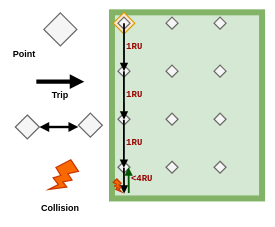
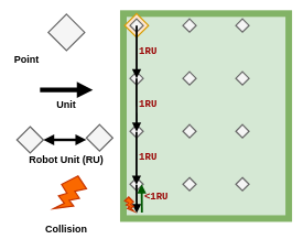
  <mxCell id="0" />
  <mxCell id="1" parent="0" />
  <mxCell id="2" value="" style="rounded=0;whiteSpace=wrap;html=1;strokeColor=#82b366;perimeterSpacing=0;strokeWidth=10;glass=0;shadow=0;sketch=0;fillColor=#D5E8D4;" parent="1" vertex="1"><mxGeometry x="186" y="20" width="250" height="310" as="geometry" /></mxCell>
  <mxCell id="3" value="" style="rhombus;whiteSpace=wrap;html=1;strokeWidth=2;fillColor=#ffe6cc;strokeColor=#d79b00;" parent="1" vertex="1"><mxGeometry x="188" y="20" width="36" height="36" as="geometry" /></mxCell>
  <mxCell id="4" value="" style="rhombus;whiteSpace=wrap;html=1;strokeWidth=2;fillColor=#f5f5f5;strokeColor=#666666;fontColor=#333333;" parent="1" vertex="1"><mxGeometry x="196" y="268" width="20" height="20" as="geometry" /></mxCell>
  <mxCell id="5" value="" style="rhombus;whiteSpace=wrap;html=1;strokeWidth=2;fillColor=#f5f5f5;strokeColor=#666666;fontColor=#333333;" parent="1" vertex="1"><mxGeometry x="276" y="188" width="20" height="20" as="geometry" /></mxCell>
  <mxCell id="6" value="" style="rhombus;whiteSpace=wrap;html=1;strokeWidth=2;fillColor=#f5f5f5;strokeColor=#666666;fontColor=#333333;" parent="1" vertex="1"><mxGeometry x="356" y="188" width="20" height="20" as="geometry" /></mxCell>
  <mxCell id="7" value="" style="rhombus;whiteSpace=wrap;html=1;strokeWidth=2;fillColor=#f5f5f5;strokeColor=#666666;fontColor=#333333;" parent="1" vertex="1"><mxGeometry x="196" y="188" width="20" height="20" as="geometry" /></mxCell>
  <mxCell id="8" value="" style="rhombus;whiteSpace=wrap;html=1;strokeWidth=2;fillColor=#f5f5f5;strokeColor=#666666;fontColor=#333333;" parent="1" vertex="1"><mxGeometry x="276" y="108" width="20" height="20" as="geometry" /></mxCell>
  <mxCell id="9" value="" style="rhombus;whiteSpace=wrap;html=1;strokeWidth=2;fillColor=#f5f5f5;strokeColor=#666666;fontColor=#333333;" parent="1" vertex="1"><mxGeometry x="356" y="108" width="20" height="20" as="geometry" /></mxCell>
  <mxCell id="10" value="" style="rhombus;whiteSpace=wrap;html=1;strokeWidth=2;fillColor=#f5f5f5;strokeColor=#666666;fontColor=#333333;" parent="1" vertex="1"><mxGeometry x="196" y="108" width="20" height="20" as="geometry" /></mxCell>
  <mxCell id="11" value="" style="rhombus;whiteSpace=wrap;html=1;strokeWidth=2;fillColor=#f5f5f5;strokeColor=#666666;fontColor=#333333;" parent="1" vertex="1"><mxGeometry x="276" y="28" width="20" height="20" as="geometry" /></mxCell>
  <mxCell id="12" value="" style="rhombus;whiteSpace=wrap;html=1;strokeWidth=2;fillColor=#f5f5f5;strokeColor=#666666;fontColor=#333333;" parent="1" vertex="1"><mxGeometry x="356" y="28" width="20" height="20" as="geometry" /></mxCell>
  <mxCell id="13" value="" style="rhombus;whiteSpace=wrap;html=1;strokeWidth=2;fillColor=#f5f5f5;strokeColor=#666666;fontColor=#333333;" parent="1" vertex="1"><mxGeometry x="196" y="28" width="20" height="20" as="geometry" /></mxCell>
  <mxCell id="14" value="" style="rhombus;whiteSpace=wrap;html=1;strokeWidth=2;fillColor=#f5f5f5;strokeColor=#666666;fontColor=#333333;" parent="1" vertex="1"><mxGeometry x="276" y="268" width="20" height="20" as="geometry" /></mxCell>
  <mxCell id="15" value="" style="rhombus;whiteSpace=wrap;html=1;strokeWidth=2;fillColor=#f5f5f5;strokeColor=#666666;fontColor=#333333;" parent="1" vertex="1"><mxGeometry x="356" y="268" width="20" height="20" as="geometry" /></mxCell>
  <mxCell id="16" value="" style="rhombus;whiteSpace=wrap;html=1;strokeWidth=2;fillColor=#f5f5f5;strokeColor=#666666;fontColor=#333333;" parent="1" vertex="1"><mxGeometry x="25" y="191" width="40" height="40" as="geometry" /></mxCell>
  <mxCell id="17" value="" style="endArrow=block;html=1;strokeWidth=7;endFill=1;fontSize=11;" parent="1" edge="1"><mxGeometry width="50" height="50" relative="1" as="geometry"><mxPoint x="60" y="135.5" as="sourcePoint" /><mxPoint x="140" y="135.5" as="targetPoint" /></mxGeometry></mxCell>
  <mxCell id="18" value="" style="rhombus;whiteSpace=wrap;html=1;strokeWidth=2;fillColor=#f5f5f5;strokeColor=#666666;fontColor=#333333;" parent="1" vertex="1"><mxGeometry x="72.5" y="21" width="55" height="55" as="geometry" /></mxCell>
  <mxCell id="19" value="Point" style="text;html=1;strokeColor=none;fillColor=none;align=center;verticalAlign=middle;whiteSpace=wrap;rounded=0;fontSize=15;fontStyle=1" parent="1" vertex="1"><mxGeometry x="20" y="78.5" width="40" height="20" as="geometry" /></mxCell>
- <mxCell id="20" value="Trip" style="text;html=1;strokeColor=none;fillColor=none;align=center;verticalAlign=middle;whiteSpace=wrap;rounded=0;fontSize=15;fontStyle=1" parent="1" vertex="1"><mxGeometry x="55" y="146.5" width="90" height="20" as="geometry" /></mxCell>
+ <mxCell id="20" value="Unit" style="text;html=1;strokeColor=none;fillColor=none;align=center;verticalAlign=middle;whiteSpace=wrap;rounded=0;fontSize=15;fontStyle=1" parent="1" vertex="1"><mxGeometry x="55" y="146.5" width="90" height="20" as="geometry" /></mxCell>
  <mxCell id="21" value="" style="rhombus;whiteSpace=wrap;html=1;strokeWidth=2;fillColor=#f5f5f5;strokeColor=#666666;fontColor=#333333;" parent="1" vertex="1"><mxGeometry x="130" y="188" width="40" height="40" as="geometry" /></mxCell>
  <mxCell id="22" value="" style="endArrow=block;startArrow=block;html=1;strokeWidth=4;fontSize=11;entryX=0;entryY=0.5;entryDx=0;entryDy=0;exitX=1;exitY=0.5;exitDx=0;exitDy=0;startFill=1;endFill=1;" parent="1" source="16" edge="1"><mxGeometry width="50" height="50" relative="1" as="geometry"><mxPoint x="-95" y="271" as="sourcePoint" /><mxPoint x="130" y="211" as="targetPoint" /></mxGeometry></mxCell>
+ <mxCell id="23" value="Robot Unit (RU)" style="text;html=1;strokeColor=none;fillColor=none;align=center;verticalAlign=middle;whiteSpace=wrap;rounded=0;fontSize=15;fontStyle=1" parent="1" vertex="1"><mxGeometry x="35" y="231" width="130" height="20" as="geometry" /></mxCell>
  <mxCell id="24" value="" style="verticalLabelPosition=bottom;verticalAlign=top;html=1;shape=mxgraph.basic.flash;strokeWidth=2;fillColor=#fa6800;strokeColor=#C73500;rotation=15;fontColor=#ffffff;" parent="1" vertex="1"><mxGeometry x="87.5" y="264" width="40" height="57" as="geometry" /></mxCell>
  <mxCell id="25" value="Collision" style="text;html=1;strokeColor=none;fillColor=none;align=center;verticalAlign=middle;whiteSpace=wrap;rounded=0;fontSize=15;fontStyle=1" parent="1" vertex="1"><mxGeometry x="55" y="336" width="90" height="20" as="geometry" /></mxCell>
  <mxCell id="26" value="" style="endArrow=block;html=1;strokeWidth=3;endFill=1;fontSize=11;exitX=0.5;exitY=0.5;exitDx=0;exitDy=0;exitPerimeter=0;entryX=0.5;entryY=0.5;entryDx=0;entryDy=0;entryPerimeter=0;" parent="1" source="13" target="10" edge="1"><mxGeometry width="50" height="50" relative="1" as="geometry"><mxPoint x="188" y="88.21" as="sourcePoint" /><mxPoint x="268" y="88.21" as="targetPoint" /></mxGeometry></mxCell>
  <mxCell id="27" value="" style="endArrow=block;html=1;strokeWidth=3;endFill=1;fontSize=11;exitX=0.5;exitY=0.5;exitDx=0;exitDy=0;exitPerimeter=0;" parent="1" edge="1"><mxGeometry width="50" height="50" relative="1" as="geometry"><mxPoint x="205.83" y="118.25" as="sourcePoint" /><mxPoint x="206" y="198.75" as="targetPoint" /></mxGeometry></mxCell>
  <mxCell id="28" value="" style="endArrow=block;html=1;strokeWidth=3;endFill=1;fontSize=11;exitX=0.5;exitY=0.5;exitDx=0;exitDy=0;exitPerimeter=0;entryX=0.5;entryY=0.5;entryDx=0;entryDy=0;entryPerimeter=0;" parent="1" edge="1"><mxGeometry width="50" height="50" relative="1" as="geometry"><mxPoint x="205.83" y="199" as="sourcePoint" /><mxPoint x="205.83" y="279" as="targetPoint" /></mxGeometry></mxCell>
  <mxCell id="29" value="" style="endArrow=block;html=1;strokeWidth=3;endFill=1;fontSize=11;exitX=0.5;exitY=0.5;exitDx=0;exitDy=0;exitPerimeter=0;entryX=-0.299;entryY=1.131;entryDx=0;entryDy=0;entryPerimeter=0;" parent="1" target="30" edge="1"><mxGeometry width="50" height="50" relative="1" as="geometry"><mxPoint x="205.83" y="279" as="sourcePoint" /><mxPoint x="206" y="318" as="targetPoint" /></mxGeometry></mxCell>
  <mxCell id="30" value="" style="verticalLabelPosition=bottom;verticalAlign=top;html=1;shape=mxgraph.basic.flash;strokeWidth=2;fillColor=#fa6800;strokeColor=#C73500;rotation=-180;fontColor=#ffffff;flipH=0;flipV=1;" parent="1" vertex="1"><mxGeometry x="188" y="297.5" width="14" height="21.5" as="geometry" /></mxCell>
  <mxCell id="31" value="1RU" style="text;html=1;align=left;verticalAlign=middle;whiteSpace=wrap;rounded=0;fontStyle=1;fontFamily=Courier New;fontColor=#990000;fontSize=15;" parent="1" vertex="1"><mxGeometry x="208" y="68" width="40" height="20" as="geometry" /></mxCell>
  <mxCell id="32" value="&lt;font color=&quot;#990000&quot; style=&quot;font-size: 15px;&quot;&gt;1RU&lt;/font&gt;" style="text;html=1;strokeColor=none;fillColor=none;align=left;verticalAlign=middle;whiteSpace=wrap;rounded=0;fontStyle=1;fontFamily=Courier New;fontSize=15;" parent="1" vertex="1"><mxGeometry x="208" y="146.5" width="40" height="20" as="geometry" /></mxCell>
  <mxCell id="33" value="&lt;font color=&quot;#990000&quot; style=&quot;font-size: 15px;&quot;&gt;1RU&lt;/font&gt;" style="text;html=1;strokeColor=none;fillColor=none;align=left;verticalAlign=middle;whiteSpace=wrap;rounded=0;fontStyle=1;fontFamily=Courier New;fontSize=15;" parent="1" vertex="1"><mxGeometry x="208" y="228" width="40" height="20" as="geometry" /></mxCell>
- <mxCell id="34" value="&lt;font color=&quot;#990000&quot; style=&quot;font-size: 15px;&quot;&gt;&amp;lt;4RU&lt;/font&gt;" style="text;html=1;strokeColor=none;fillColor=none;align=left;verticalAlign=middle;whiteSpace=wrap;rounded=0;fontStyle=1;fontFamily=Courier New;fontSize=15;" parent="1" vertex="1"><mxGeometry x="216" y="288" width="40" height="20" as="geometry" /></mxCell>
+ <mxCell id="34" value="&lt;font color=&quot;#990000&quot; style=&quot;font-size: 15px;&quot;&gt;&amp;lt;1RU&lt;/font&gt;" style="text;html=1;strokeColor=none;fillColor=none;align=left;verticalAlign=middle;whiteSpace=wrap;rounded=0;fontStyle=1;fontFamily=Courier New;fontSize=15;" parent="1" vertex="1"><mxGeometry x="216" y="288" width="40" height="20" as="geometry" /></mxCell>
  <mxCell id="35" value="" style="endArrow=none;html=1;strokeWidth=3;endFill=0;fontSize=11;exitX=0.5;exitY=0.5;exitDx=0;exitDy=0;exitPerimeter=0;entryX=-0.299;entryY=1.131;entryDx=0;entryDy=0;entryPerimeter=0;startArrow=block;startFill=1;fillColor=#008a00;strokeColor=#005700;" edge="1" parent="1"><mxGeometry width="50" height="50" relative="1" as="geometry"><mxPoint x="213.64" y="278.18" as="sourcePoint" /><mxPoint x="213.996" y="320.996" as="targetPoint" /></mxGeometry></mxCell>
